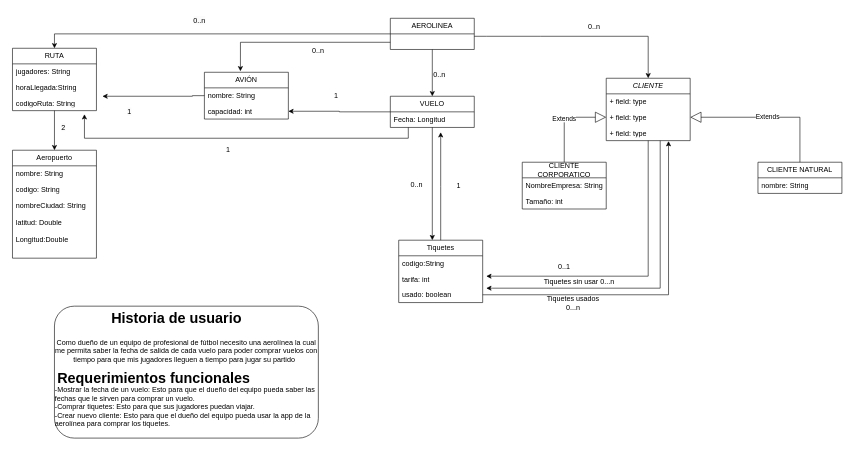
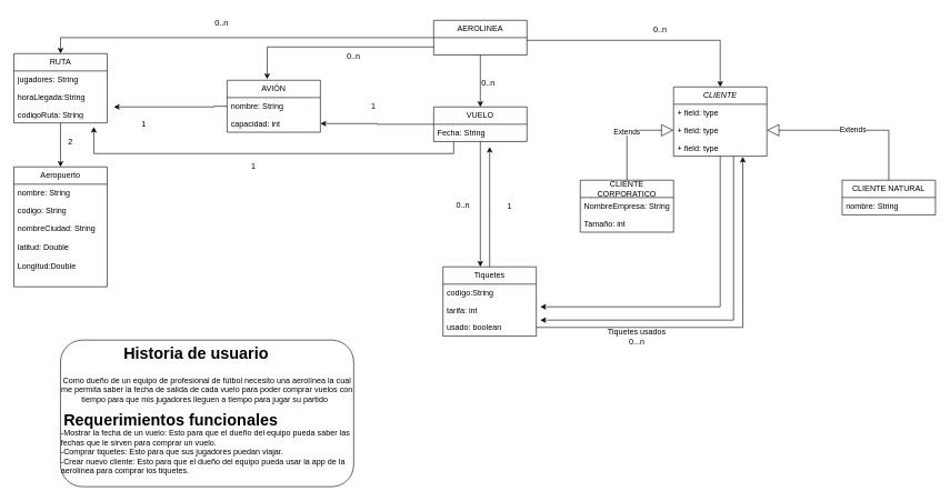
  <mxCell id="0" />
  <mxCell id="1" parent="0" />
  <mxCell id="2" value="" style="endArrow=classic;html=1;rounded=0;entryX=0.5;entryY=0;entryDx=0;entryDy=0;" edge="1" parent="1" target="10"><mxGeometry width="50" height="50" relative="1" as="geometry"><mxPoint x="790" y="60" as="sourcePoint" /><mxPoint x="1000.34" y="117.66" as="targetPoint" /><Array as="points"><mxPoint x="810" y="60" /><mxPoint x="900" y="60" /><mxPoint x="1080" y="60" /></Array></mxGeometry></mxCell>
  <mxCell id="3" value="0..n" style="text;html=1;strokeColor=none;fillColor=none;align=center;verticalAlign=middle;whiteSpace=wrap;rounded=0;" vertex="1" parent="1"><mxGeometry x="960" y="30" width="60" height="30" as="geometry" /></mxCell>
  <mxCell id="4" style="edgeStyle=orthogonalEdgeStyle;rounded=0;orthogonalLoop=1;jettySize=auto;html=1;entryX=0.429;entryY=-0.021;entryDx=0;entryDy=0;entryPerimeter=0;" edge="1" parent="1" source="7" target="21"><mxGeometry relative="1" as="geometry"><Array as="points"><mxPoint x="400" y="70" /></Array></mxGeometry></mxCell>
  <mxCell id="5" style="edgeStyle=orthogonalEdgeStyle;rounded=0;orthogonalLoop=1;jettySize=auto;html=1;exitX=0.5;exitY=1;exitDx=0;exitDy=0;entryX=0.5;entryY=0;entryDx=0;entryDy=0;" edge="1" parent="1" source="7" target="28"><mxGeometry relative="1" as="geometry" /></mxCell>
  <mxCell id="6" style="edgeStyle=orthogonalEdgeStyle;rounded=0;orthogonalLoop=1;jettySize=auto;html=1;entryX=0.5;entryY=0;entryDx=0;entryDy=0;" edge="1" parent="1" source="7" target="32"><mxGeometry relative="1" as="geometry" /></mxCell>
  <mxCell id="7" value="AEROLINEA" style="swimlane;fontStyle=0;childLayout=stackLayout;horizontal=1;startSize=26;fillColor=none;horizontalStack=0;resizeParent=1;resizeParentMax=0;resizeLast=0;collapsible=1;marginBottom=0;whiteSpace=wrap;html=1;" vertex="1" parent="1"><mxGeometry x="650" y="30" width="140" height="52" as="geometry" /></mxCell>
  <mxCell id="8" style="edgeStyle=orthogonalEdgeStyle;rounded=0;orthogonalLoop=1;jettySize=auto;html=1;entryX=1.043;entryY=0.308;entryDx=0;entryDy=0;entryPerimeter=0;" edge="1" parent="1" source="10" target="46"><mxGeometry relative="1" as="geometry" /></mxCell>
  <mxCell id="9" style="edgeStyle=orthogonalEdgeStyle;rounded=0;orthogonalLoop=1;jettySize=auto;html=1;" edge="1" parent="1" source="10"><mxGeometry relative="1" as="geometry"><mxPoint x="810" y="480" as="targetPoint" /><Array as="points"><mxPoint x="1100" y="480" /><mxPoint x="820" y="480" /></Array></mxGeometry></mxCell>
  <mxCell id="10" value="&lt;i&gt;CLIENTE&lt;/i&gt;" style="swimlane;fontStyle=0;childLayout=stackLayout;horizontal=1;startSize=26;fillColor=none;horizontalStack=0;resizeParent=1;resizeParentMax=0;resizeLast=0;collapsible=1;marginBottom=0;whiteSpace=wrap;html=1;" vertex="1" parent="1"><mxGeometry x="1010" y="130" width="140" height="104" as="geometry" /></mxCell>
  <mxCell id="11" value="+ field: type" style="text;strokeColor=none;fillColor=none;align=left;verticalAlign=top;spacingLeft=4;spacingRight=4;overflow=hidden;rotatable=0;points=[[0,0.5],[1,0.5]];portConstraint=eastwest;whiteSpace=wrap;html=1;" vertex="1" parent="10"><mxGeometry y="26" width="140" height="26" as="geometry" /></mxCell>
  <mxCell id="12" value="+ field: type" style="text;strokeColor=none;fillColor=none;align=left;verticalAlign=top;spacingLeft=4;spacingRight=4;overflow=hidden;rotatable=0;points=[[0,0.5],[1,0.5]];portConstraint=eastwest;whiteSpace=wrap;html=1;" vertex="1" parent="10"><mxGeometry y="52" width="140" height="26" as="geometry" /></mxCell>
  <mxCell id="13" value="+ field: type" style="text;strokeColor=none;fillColor=none;align=left;verticalAlign=top;spacingLeft=4;spacingRight=4;overflow=hidden;rotatable=0;points=[[0,0.5],[1,0.5]];portConstraint=eastwest;whiteSpace=wrap;html=1;" vertex="1" parent="10"><mxGeometry y="78" width="140" height="26" as="geometry" /></mxCell>
  <mxCell id="14" value="CLIENTE CORPORATICO" style="swimlane;fontStyle=0;childLayout=stackLayout;horizontal=1;startSize=26;fillColor=none;horizontalStack=0;resizeParent=1;resizeParentMax=0;resizeLast=0;collapsible=1;marginBottom=0;whiteSpace=wrap;html=1;" vertex="1" parent="1"><mxGeometry x="870" y="270" width="140" height="78" as="geometry" /></mxCell>
  <mxCell id="15" value="NombreEmpresa: String" style="text;strokeColor=none;fillColor=none;align=left;verticalAlign=top;spacingLeft=4;spacingRight=4;overflow=hidden;rotatable=0;points=[[0,0.5],[1,0.5]];portConstraint=eastwest;whiteSpace=wrap;html=1;" vertex="1" parent="14"><mxGeometry y="26" width="140" height="26" as="geometry" /></mxCell>
  <mxCell id="16" value="Tamaño: int" style="text;strokeColor=none;fillColor=none;align=left;verticalAlign=top;spacingLeft=4;spacingRight=4;overflow=hidden;rotatable=0;points=[[0,0.5],[1,0.5]];portConstraint=eastwest;whiteSpace=wrap;html=1;" vertex="1" parent="14"><mxGeometry y="52" width="140" height="26" as="geometry" /></mxCell>
  <mxCell id="17" value="CLIENTE NATURAL" style="swimlane;fontStyle=0;childLayout=stackLayout;horizontal=1;startSize=26;fillColor=none;horizontalStack=0;resizeParent=1;resizeParentMax=0;resizeLast=0;collapsible=1;marginBottom=0;whiteSpace=wrap;html=1;" vertex="1" parent="1"><mxGeometry x="1263" y="270" width="140" height="52" as="geometry" /></mxCell>
  <mxCell id="18" value="nombre: String" style="text;strokeColor=none;fillColor=none;align=left;verticalAlign=top;spacingLeft=4;spacingRight=4;overflow=hidden;rotatable=0;points=[[0,0.5],[1,0.5]];portConstraint=eastwest;whiteSpace=wrap;html=1;" vertex="1" parent="17"><mxGeometry y="26" width="140" height="26" as="geometry" /></mxCell>
  <mxCell id="19" value="Extends" style="endArrow=block;endSize=16;endFill=0;html=1;rounded=0;exitX=0.5;exitY=0;exitDx=0;exitDy=0;entryX=0;entryY=0.5;entryDx=0;entryDy=0;" edge="1" parent="1" source="14" target="12"><mxGeometry width="160" relative="1" as="geometry"><mxPoint x="713" y="260" as="sourcePoint" /><mxPoint x="873" y="260" as="targetPoint" /><Array as="points"><mxPoint x="940" y="195" /></Array></mxGeometry></mxCell>
  <mxCell id="20" value="Extends" style="endArrow=block;endSize=16;endFill=0;html=1;rounded=0;entryX=1;entryY=0.5;entryDx=0;entryDy=0;exitX=0.5;exitY=0;exitDx=0;exitDy=0;" edge="1" parent="1" source="17" target="12"><mxGeometry width="160" relative="1" as="geometry"><mxPoint x="933" y="230" as="sourcePoint" /><mxPoint x="1093" y="230" as="targetPoint" /><Array as="points"><mxPoint x="1333" y="195" /></Array></mxGeometry></mxCell>
  <mxCell id="21" value="AVIÓN" style="swimlane;fontStyle=0;childLayout=stackLayout;horizontal=1;startSize=26;fillColor=none;horizontalStack=0;resizeParent=1;resizeParentMax=0;resizeLast=0;collapsible=1;marginBottom=0;whiteSpace=wrap;html=1;" vertex="1" parent="1"><mxGeometry x="340" y="120" width="140" height="78" as="geometry" /></mxCell>
  <mxCell id="22" style="edgeStyle=orthogonalEdgeStyle;rounded=0;orthogonalLoop=1;jettySize=auto;html=1;" edge="1" parent="21" source="23"><mxGeometry relative="1" as="geometry"><mxPoint x="-170" y="40" as="targetPoint" /><Array as="points"><mxPoint x="-20" y="39" /><mxPoint x="-20" y="40" /><mxPoint x="-170" y="40" /></Array></mxGeometry></mxCell>
  <mxCell id="23" value="nombre: String" style="text;strokeColor=none;fillColor=none;align=left;verticalAlign=top;spacingLeft=4;spacingRight=4;overflow=hidden;rotatable=0;points=[[0,0.5],[1,0.5]];portConstraint=eastwest;whiteSpace=wrap;html=1;" vertex="1" parent="21"><mxGeometry y="26" width="140" height="26" as="geometry" /></mxCell>
  <mxCell id="24" value="capacidad: int" style="text;strokeColor=none;fillColor=none;align=left;verticalAlign=top;spacingLeft=4;spacingRight=4;overflow=hidden;rotatable=0;points=[[0,0.5],[1,0.5]];portConstraint=eastwest;whiteSpace=wrap;html=1;" vertex="1" parent="21"><mxGeometry y="52" width="140" height="26" as="geometry" /></mxCell>
  <mxCell id="25" value="0..n" style="text;html=1;strokeColor=none;fillColor=none;align=center;verticalAlign=middle;whiteSpace=wrap;rounded=0;" vertex="1" parent="1"><mxGeometry x="500" y="70" width="60" height="30" as="geometry" /></mxCell>
  <mxCell id="26" style="edgeStyle=orthogonalEdgeStyle;rounded=0;orthogonalLoop=1;jettySize=auto;html=1;entryX=0.4;entryY=0;entryDx=0;entryDy=0;entryPerimeter=0;" edge="1" parent="1" source="28" target="44"><mxGeometry relative="1" as="geometry" /></mxCell>
  <mxCell id="27" style="edgeStyle=orthogonalEdgeStyle;rounded=0;orthogonalLoop=1;jettySize=auto;html=1;entryX=1;entryY=0.5;entryDx=0;entryDy=0;" edge="1" parent="1" source="28" target="24"><mxGeometry relative="1" as="geometry"><Array as="points"><mxPoint x="565" y="186" /><mxPoint x="565" y="185" /></Array></mxGeometry></mxCell>
  <mxCell id="28" value="VUELO" style="swimlane;fontStyle=0;childLayout=stackLayout;horizontal=1;startSize=26;fillColor=none;horizontalStack=0;resizeParent=1;resizeParentMax=0;resizeLast=0;collapsible=1;marginBottom=0;whiteSpace=wrap;html=1;" vertex="1" parent="1"><mxGeometry x="650" y="160" width="140" height="52" as="geometry" /></mxCell>
- <mxCell id="29" value="Fecha: Longitud" style="text;strokeColor=none;fillColor=none;align=left;verticalAlign=top;spacingLeft=4;spacingRight=4;overflow=hidden;rotatable=0;points=[[0,0.5],[1,0.5]];portConstraint=eastwest;whiteSpace=wrap;html=1;" vertex="1" parent="28"><mxGeometry y="26" width="140" height="26" as="geometry" /></mxCell>
+ <mxCell id="29" value="Fecha: String" style="text;strokeColor=none;fillColor=none;align=left;verticalAlign=top;spacingLeft=4;spacingRight=4;overflow=hidden;rotatable=0;points=[[0,0.5],[1,0.5]];portConstraint=eastwest;whiteSpace=wrap;html=1;" vertex="1" parent="28"><mxGeometry y="26" width="140" height="26" as="geometry" /></mxCell>
  <mxCell id="30" value="&lt;span style=&quot;color: rgb(0, 0, 0); font-family: Helvetica; font-size: 12px; font-style: normal; font-variant-ligatures: normal; font-variant-caps: normal; font-weight: 400; letter-spacing: normal; orphans: 2; text-align: center; text-indent: 0px; text-transform: none; widows: 2; word-spacing: 0px; -webkit-text-stroke-width: 0px; background-color: rgb(251, 251, 251); text-decoration-thickness: initial; text-decoration-style: initial; text-decoration-color: initial; float: none; display: inline !important;&quot;&gt;0..n&lt;/span&gt;" style="text;whiteSpace=wrap;html=1;" vertex="1" parent="1"><mxGeometry x="720" y="110" width="50" height="40" as="geometry" /></mxCell>
  <mxCell id="31" style="edgeStyle=orthogonalEdgeStyle;rounded=0;orthogonalLoop=1;jettySize=auto;html=1;entryX=0.5;entryY=0;entryDx=0;entryDy=0;" edge="1" parent="1" source="32" target="37"><mxGeometry relative="1" as="geometry" /></mxCell>
  <mxCell id="32" value="RUTA" style="swimlane;fontStyle=0;childLayout=stackLayout;horizontal=1;startSize=26;fillColor=none;horizontalStack=0;resizeParent=1;resizeParentMax=0;resizeLast=0;collapsible=1;marginBottom=0;whiteSpace=wrap;html=1;" vertex="1" parent="1"><mxGeometry x="20" y="80" width="140" height="104" as="geometry" /></mxCell>
  <mxCell id="33" value="jugadores: String" style="text;strokeColor=none;fillColor=none;align=left;verticalAlign=top;spacingLeft=4;spacingRight=4;overflow=hidden;rotatable=0;points=[[0,0.5],[1,0.5]];portConstraint=eastwest;whiteSpace=wrap;html=1;" vertex="1" parent="32"><mxGeometry y="26" width="140" height="26" as="geometry" /></mxCell>
  <mxCell id="34" value="horaLlegada:String" style="text;strokeColor=none;fillColor=none;align=left;verticalAlign=top;spacingLeft=4;spacingRight=4;overflow=hidden;rotatable=0;points=[[0,0.5],[1,0.5]];portConstraint=eastwest;whiteSpace=wrap;html=1;" vertex="1" parent="32"><mxGeometry y="52" width="140" height="26" as="geometry" /></mxCell>
  <mxCell id="35" value="codigoRuta: String" style="text;strokeColor=none;fillColor=none;align=left;verticalAlign=top;spacingLeft=4;spacingRight=4;overflow=hidden;rotatable=0;points=[[0,0.5],[1,0.5]];portConstraint=eastwest;whiteSpace=wrap;html=1;" vertex="1" parent="32"><mxGeometry y="78" width="140" height="26" as="geometry" /></mxCell>
  <mxCell id="36" value="&lt;span style=&quot;color: rgb(0, 0, 0); font-family: Helvetica; font-size: 12px; font-style: normal; font-variant-ligatures: normal; font-variant-caps: normal; font-weight: 400; letter-spacing: normal; orphans: 2; text-align: center; text-indent: 0px; text-transform: none; widows: 2; word-spacing: 0px; -webkit-text-stroke-width: 0px; background-color: rgb(251, 251, 251); text-decoration-thickness: initial; text-decoration-style: initial; text-decoration-color: initial; float: none; display: inline !important;&quot;&gt;0..n&lt;/span&gt;" style="text;whiteSpace=wrap;html=1;" vertex="1" parent="1"><mxGeometry y="20" width="50" height="40" as="geometry" x="320" /></mxCell>
  <mxCell id="37" value="Aeropuerto" style="swimlane;fontStyle=0;childLayout=stackLayout;horizontal=1;startSize=26;fillColor=none;horizontalStack=0;resizeParent=1;resizeParentMax=0;resizeLast=0;collapsible=1;marginBottom=0;whiteSpace=wrap;html=1;" vertex="1" parent="1"><mxGeometry x="20" y="250" width="140" height="180" as="geometry"><mxRectangle x="-250" y="400" width="100" height="30" as="alternateBounds" /></mxGeometry></mxCell>
  <mxCell id="38" value="nombre: String" style="text;strokeColor=none;fillColor=none;align=left;verticalAlign=top;spacingLeft=4;spacingRight=4;overflow=hidden;rotatable=0;points=[[0,0.5],[1,0.5]];portConstraint=eastwest;whiteSpace=wrap;html=1;" vertex="1" parent="37"><mxGeometry y="26" width="140" height="26" as="geometry" /></mxCell>
  <mxCell id="39" value="codigo: String" style="text;strokeColor=none;fillColor=none;align=left;verticalAlign=top;spacingLeft=4;spacingRight=4;overflow=hidden;rotatable=0;points=[[0,0.5],[1,0.5]];portConstraint=eastwest;whiteSpace=wrap;html=1;" vertex="1" parent="37"><mxGeometry y="52" width="140" height="26" as="geometry" /></mxCell>
  <mxCell id="40" value="nombreCiudad: String&lt;br&gt;&lt;br&gt;latitud: Double&lt;br&gt;&lt;br&gt;Longitud:Double" style="text;strokeColor=none;fillColor=none;align=left;verticalAlign=top;spacingLeft=4;spacingRight=4;overflow=hidden;rotatable=0;points=[[0,0.5],[1,0.5]];portConstraint=eastwest;whiteSpace=wrap;html=1;" vertex="1" parent="37"><mxGeometry y="78" width="140" height="102" as="geometry" /></mxCell>
  <mxCell id="41" value="&lt;span style=&quot;color: rgb(0, 0, 0); font-family: Helvetica; font-size: 12px; font-style: normal; font-variant-ligatures: normal; font-variant-caps: normal; font-weight: 400; letter-spacing: normal; orphans: 2; text-align: center; text-indent: 0px; text-transform: none; widows: 2; word-spacing: 0px; -webkit-text-stroke-width: 0px; background-color: rgb(251, 251, 251); text-decoration-thickness: initial; text-decoration-style: initial; text-decoration-color: initial; float: none; display: inline !important;&quot;&gt;2&lt;/span&gt;" style="text;whiteSpace=wrap;html=1;" vertex="1" parent="1"><mxGeometry x="100" y="198" width="50" height="40" as="geometry" /></mxCell>
  <mxCell id="42" value="&lt;span style=&quot;color: rgb(0, 0, 0); font-family: Helvetica; font-size: 12px; font-style: normal; font-variant-ligatures: normal; font-variant-caps: normal; font-weight: 400; letter-spacing: normal; orphans: 2; text-align: center; text-indent: 0px; text-transform: none; widows: 2; word-spacing: 0px; -webkit-text-stroke-width: 0px; background-color: rgb(251, 251, 251); text-decoration-thickness: initial; text-decoration-style: initial; text-decoration-color: initial; float: none; display: inline !important;&quot;&gt;1&lt;/span&gt;" style="text;whiteSpace=wrap;html=1;" vertex="1" parent="1"><mxGeometry x="210" y="172" width="50" height="40" as="geometry" /></mxCell>
  <mxCell id="43" style="edgeStyle=orthogonalEdgeStyle;rounded=0;orthogonalLoop=1;jettySize=auto;html=1;" edge="1" parent="1" source="44"><mxGeometry relative="1" as="geometry"><mxPoint x="734" y="220" as="targetPoint" /></mxGeometry></mxCell>
  <mxCell id="44" value="Tiquetes" style="swimlane;fontStyle=0;childLayout=stackLayout;horizontal=1;startSize=26;fillColor=none;horizontalStack=0;resizeParent=1;resizeParentMax=0;resizeLast=0;collapsible=1;marginBottom=0;whiteSpace=wrap;html=1;" vertex="1" parent="1"><mxGeometry x="664" y="400" width="140" height="104" as="geometry" /></mxCell>
  <mxCell id="45" value="codigo:String" style="text;strokeColor=none;fillColor=none;align=left;verticalAlign=top;spacingLeft=4;spacingRight=4;overflow=hidden;rotatable=0;points=[[0,0.5],[1,0.5]];portConstraint=eastwest;whiteSpace=wrap;html=1;" vertex="1" parent="44"><mxGeometry y="26" width="140" height="26" as="geometry" /></mxCell>
  <mxCell id="46" value="tarifa: int" style="text;strokeColor=none;fillColor=none;align=left;verticalAlign=top;spacingLeft=4;spacingRight=4;overflow=hidden;rotatable=0;points=[[0,0.5],[1,0.5]];portConstraint=eastwest;whiteSpace=wrap;html=1;" vertex="1" parent="44"><mxGeometry y="52" width="140" height="26" as="geometry" /></mxCell>
  <mxCell id="47" value="usado: boolean" style="text;strokeColor=none;fillColor=none;align=left;verticalAlign=top;spacingLeft=4;spacingRight=4;overflow=hidden;rotatable=0;points=[[0,0.5],[1,0.5]];portConstraint=eastwest;whiteSpace=wrap;html=1;" vertex="1" parent="44"><mxGeometry y="78" width="140" height="26" as="geometry" /></mxCell>
  <mxCell id="48" value="0..n" style="text;html=1;strokeColor=none;fillColor=none;align=center;verticalAlign=middle;whiteSpace=wrap;rounded=0;" vertex="1" parent="1"><mxGeometry x="664" y="292" width="60" height="30" as="geometry" /></mxCell>
- <mxCell id="49" value="0..1" style="text;html=1;strokeColor=none;fillColor=none;align=center;verticalAlign=middle;whiteSpace=wrap;rounded=0;" vertex="1" parent="1"><mxGeometry x="910" y="430" width="60" height="30" as="geometry" /></mxCell>
  <mxCell id="50" value="1" style="text;html=1;strokeColor=none;fillColor=none;align=center;verticalAlign=middle;whiteSpace=wrap;rounded=0;" vertex="1" parent="1"><mxGeometry x="530" y="144" width="60" height="30" as="geometry" /></mxCell>
  <mxCell id="51" value="1" style="text;html=1;strokeColor=none;fillColor=none;align=center;verticalAlign=middle;whiteSpace=wrap;rounded=0;" vertex="1" parent="1"><mxGeometry x="734" y="294" width="60" height="30" as="geometry" /></mxCell>
  <mxCell id="52" style="edgeStyle=orthogonalEdgeStyle;rounded=0;orthogonalLoop=1;jettySize=auto;html=1;entryX=0.742;entryY=1.032;entryDx=0;entryDy=0;entryPerimeter=0;" edge="1" parent="1" source="47" target="13"><mxGeometry relative="1" as="geometry" /></mxCell>
  <mxCell id="53" value="Tiquetes usados 0...n" style="text;html=1;strokeColor=none;fillColor=none;align=center;verticalAlign=middle;whiteSpace=wrap;rounded=0;" vertex="1" parent="1"><mxGeometry x="910" y="490" width="90" height="30" as="geometry" /></mxCell>
  <mxCell id="54" style="edgeStyle=orthogonalEdgeStyle;rounded=0;orthogonalLoop=1;jettySize=auto;html=1;" edge="1" parent="1" source="29"><mxGeometry relative="1" as="geometry"><mxPoint x="140" y="190" as="targetPoint" /><Array as="points"><mxPoint x="680" y="230" /><mxPoint x="140" y="230" /></Array></mxGeometry></mxCell>
  <mxCell id="55" value="1" style="text;html=1;strokeColor=none;fillColor=none;align=center;verticalAlign=middle;whiteSpace=wrap;rounded=0;" vertex="1" parent="1"><mxGeometry x="350" y="234" width="60" height="30" as="geometry" /></mxCell>
- <mxCell id="56" value="Tiquetes sin usar 0...n" style="text;html=1;strokeColor=none;fillColor=none;align=center;verticalAlign=middle;whiteSpace=wrap;rounded=0;" vertex="1" parent="1"><mxGeometry x="870" y="460" width="190" height="20" as="geometry" /></mxCell>
  <mxCell id="57" value="" style="rounded=1;whiteSpace=wrap;html=1;" vertex="1" parent="1"><mxGeometry x="90" y="510" width="440" height="220" as="geometry" /></mxCell>
  <mxCell id="58" value="&lt;h1&gt;Historia de usuario&lt;/h1&gt;" style="text;html=1;strokeColor=none;fillColor=none;spacing=5;spacingTop=-20;whiteSpace=wrap;overflow=hidden;rounded=0;" vertex="1" parent="1"><mxGeometry x="180" y="510" width="350" height="120" as="geometry" /></mxCell>
  <mxCell id="59" value="Como dueño de un equipo de profesional de fútbol necesito una aerolínea la cual me permita saber la fecha de salida de cada vuelo para poder comprar vuelos con tiempo para que mis jugadores lleguen a tiempo para jugar su partido&amp;nbsp;&amp;nbsp;" style="text;html=1;strokeColor=none;fillColor=none;align=center;verticalAlign=middle;whiteSpace=wrap;rounded=0;" vertex="1" parent="1"><mxGeometry x="90" y="550" width="440" height="70" as="geometry" /></mxCell>
  <mxCell id="60" value="&lt;h1&gt;Requerimientos funcionales&lt;/h1&gt;&lt;p&gt;&lt;br&gt;&lt;/p&gt;" style="text;html=1;strokeColor=none;fillColor=none;spacing=5;spacingTop=-20;whiteSpace=wrap;overflow=hidden;rounded=0;" vertex="1" parent="1"><mxGeometry x="90" y="610" width="440" height="120" as="geometry" /></mxCell>
  <mxCell id="61" value="&lt;div style=&quot;text-align: left;&quot;&gt;&lt;span style=&quot;background-color: initial;&quot;&gt;-Mostrar la fecha de un vuelo: Esto para que el dueño del equipo pueda saber las fechas que le sirven para comprar un vuelo.&lt;/span&gt;&lt;/div&gt;&lt;div style=&quot;text-align: left;&quot;&gt;&lt;span style=&quot;background-color: initial;&quot;&gt;-Comprar tiquetes: Esto para que sus jugadores puedan viajar.&lt;/span&gt;&lt;/div&gt;&lt;div style=&quot;text-align: left;&quot;&gt;&lt;span style=&quot;background-color: initial;&quot;&gt;-Crear nuevo cliente: Esto para que el dueño del equipo pueda usar la app de la aerolínea para comprar los tiquetes.&amp;nbsp;&lt;/span&gt;&lt;/div&gt;&amp;nbsp;" style="text;html=1;strokeColor=none;fillColor=none;align=center;verticalAlign=middle;whiteSpace=wrap;rounded=0;" vertex="1" parent="1"><mxGeometry x="90" y="640" width="440" height="90" as="geometry" /></mxCell>
